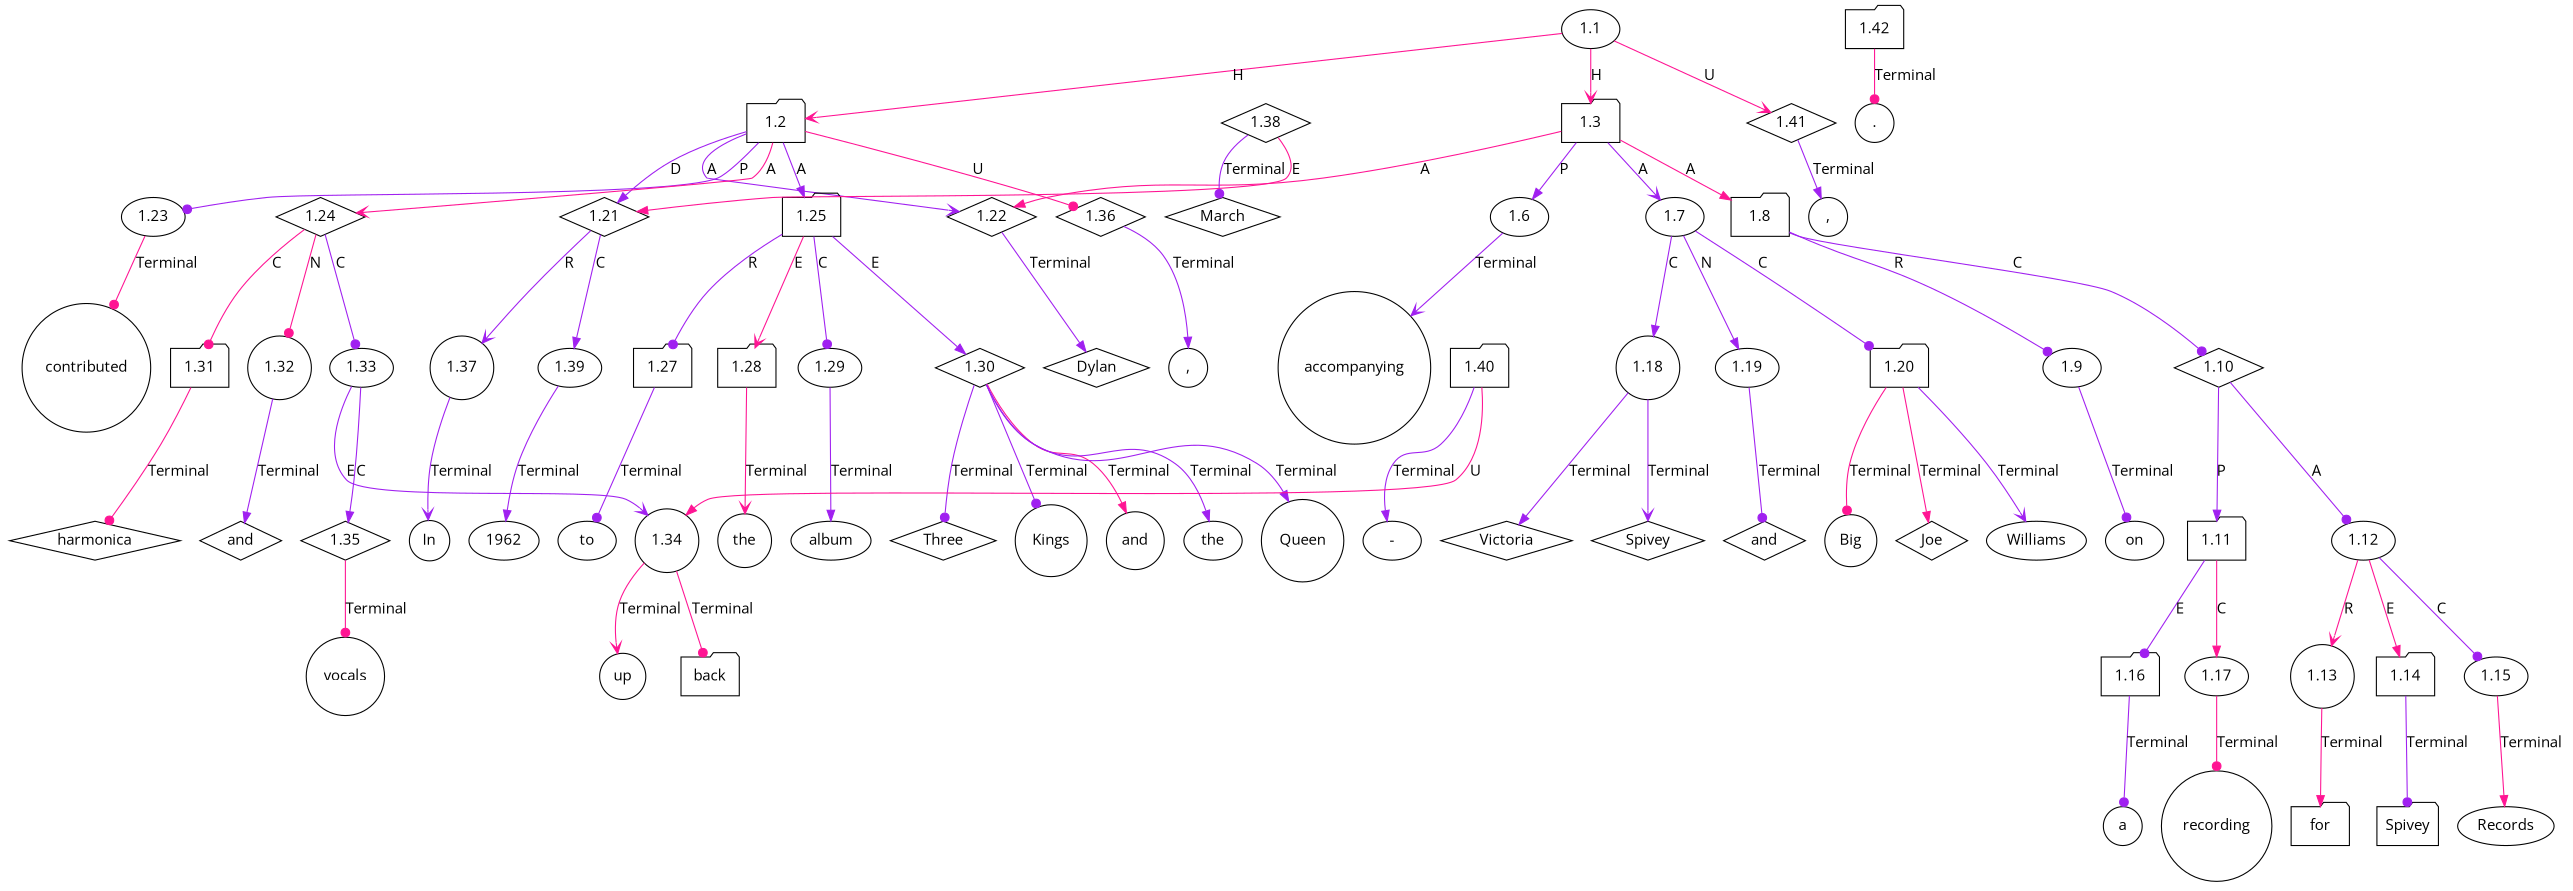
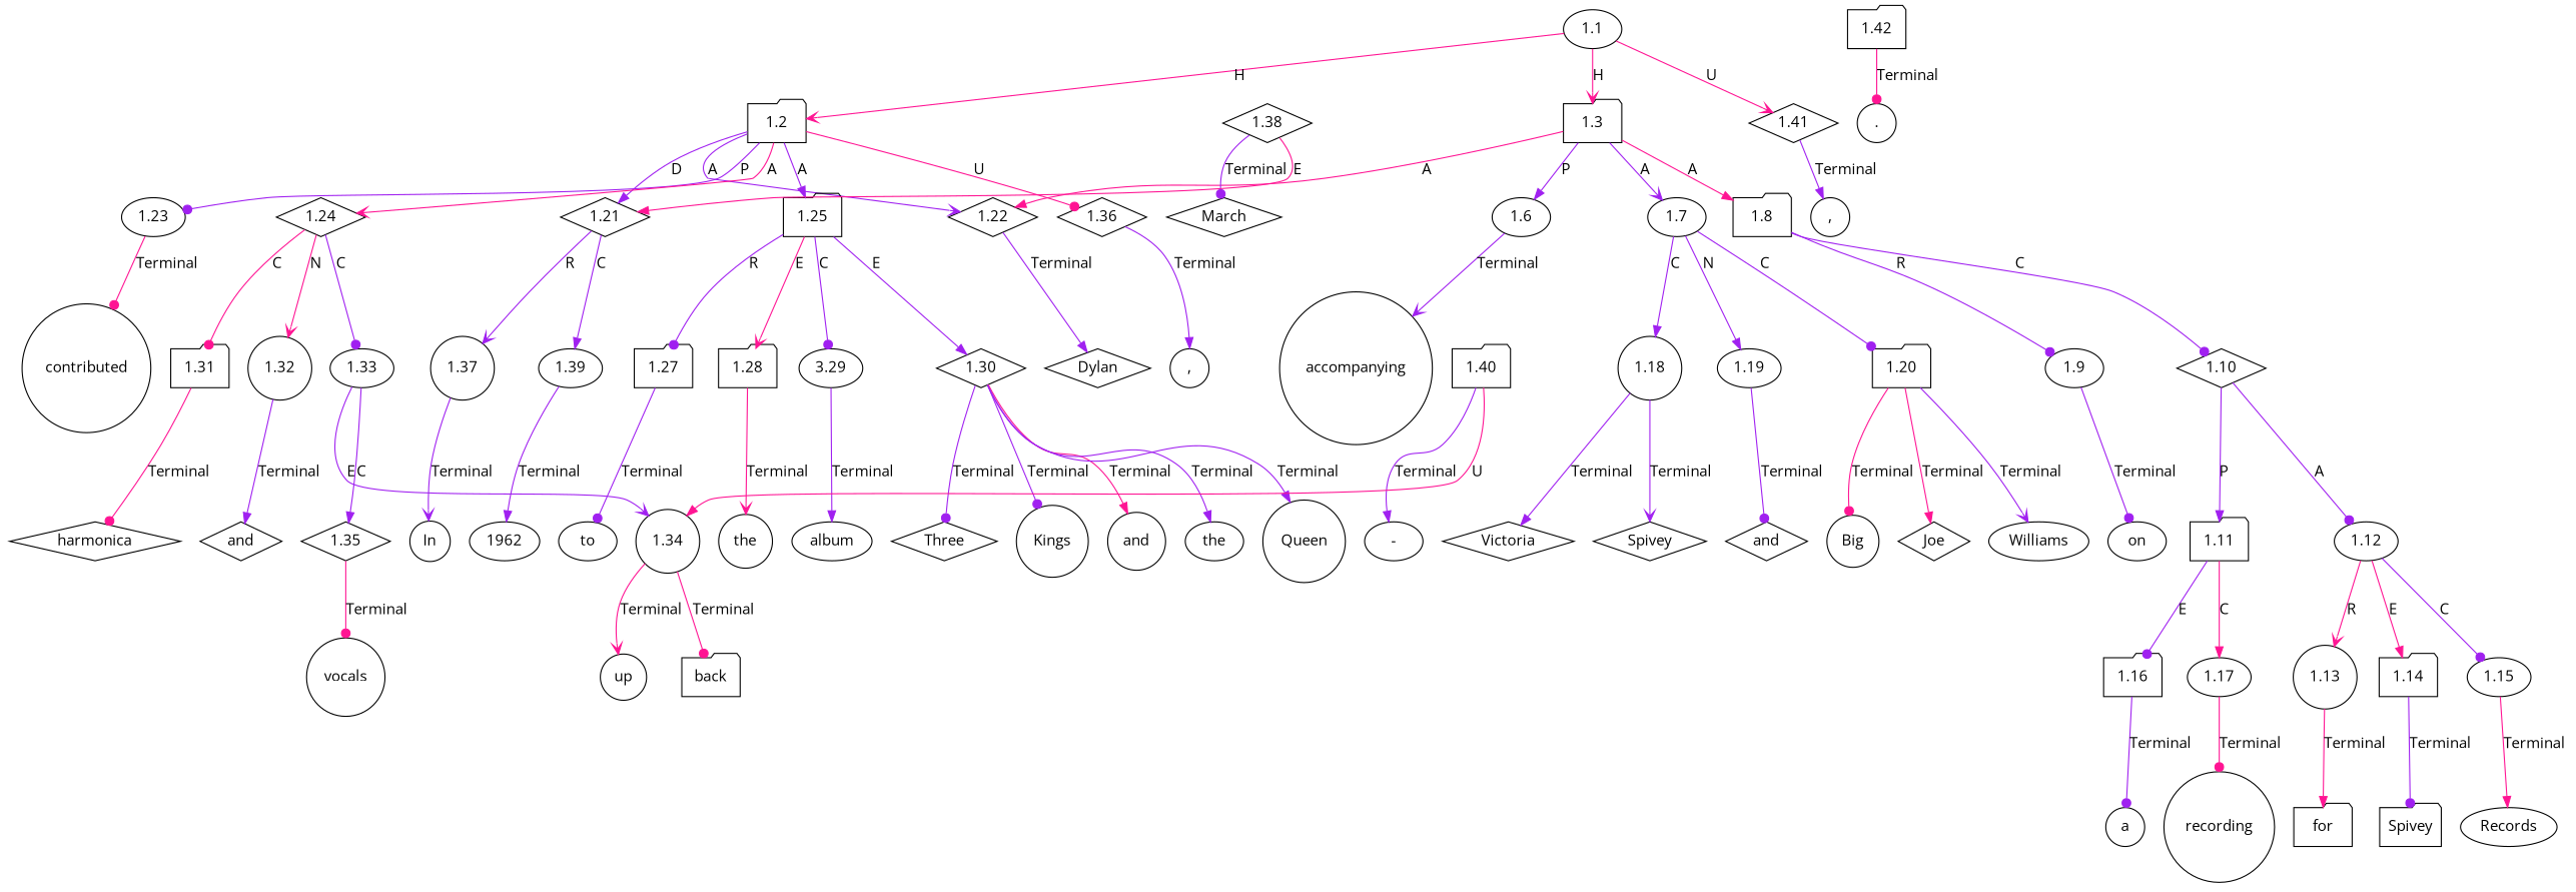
  digraph {
    fontname="Open Sans"
    node [fontname="Open Sans" ordering=out shape=circle]
    edge [arrowhead=normal color=purple fontname="Open Sans" ordering=out]
    n1 [label=In]
    n2 [label="-" shape=ellipse]
    n3 [label=up]
    n4 [label=vocals]
    n5 [label=to shape=ellipse]
    n6 [label=the]
    n7 [label=album shape=ellipse]
    n8 [label=Three shape=diamond]
    n9 [label=Kings]
    n10 [label=and]
    n11 [label=the shape=ellipse]
    n12 [label=March shape=diamond]
    n13 [label=Queen]
    n14 [label=","]
    n15 [label=accompanying]
    n16 [label=Victoria shape=diamond]
    n17 [label=Spivey shape=diamond]
    n18 [label=and shape=diamond]
    n19 [label=Big]
    n20 [label=Joe shape=diamond]
    n21 [label=Williams shape=ellipse]
    n22 [label=on shape=ellipse]
    n23 [label=1962 shape=ellipse]
    n24 [label=a]
    n25 [label=recording]
    n26 [label=for shape=folder]
    n27 [label=Spivey shape=folder]
    n28 [label=Records shape=ellipse]
    n29 [label="."]
    n30 [label=","]
    n31 [label=Dylan shape=diamond]
    n32 [label=contributed]
    n33 [label=harmonica shape=diamond]
    n34 [label=and shape=diamond]
    n35 [label=back shape=folder]
    n36 [label=1.1 shape=ellipse]
    n37 [label=1.2 shape=folder]
    n38 [label=1.3 shape=folder]
    n39 [label=1.41 shape=diamond]
    n40 [label=1.21 shape=diamond]
    n41 [label=1.22 shape=diamond]
    n42 [label=1.23 shape=ellipse]
    n43 [label=1.24 shape=diamond]
    n44 [label=1.25 shape=folder]
    n45 [label=1.36 shape=diamond]
    n46 [label=1.6 shape=ellipse]
    n47 [label=1.7 shape=ellipse]
    n48 [label=1.8 shape=folder]
    n49 [label=1.37]
    n50 [label=1.39 shape=ellipse]
    n51 [label=1.31 shape=folder]
    n52 [label=1.32]
    n53 [label=1.33 shape=ellipse]
    n54 [label=1.27 shape=folder]
    n55 [label=1.28 shape=folder]
-   n56 [label=1.29 shape=ellipse]
+   n56 [label=3.29 shape=ellipse]
    n57 [label=1.30 shape=diamond]
    n58 [label=1.18]
    n59 [label=1.19 shape=ellipse]
    n60 [label=1.20 shape=folder]
    n61 [label=1.9 shape=ellipse]
    n62 [label=1.10 shape=diamond]
    n63 [label=1.11 shape=folder]
    n64 [label=1.12 shape=ellipse]
    n65 [label=1.16 shape=folder]
    n66 [label=1.17 shape=ellipse]
    n67 [label=1.13]
    n68 [label=1.14 shape=folder]
    n69 [label=1.15 shape=ellipse]
    n70 [label=1.42 shape=folder]
    n71 [label=1.38 shape=diamond]
    n72 [label=1.34]
    n73 [label=1.35 shape=diamond]
    n74 [label=1.40 shape=folder]
    n36 -> n37 [arrowhead=vee color=deeppink label=H]
    n36 -> n38 [arrowhead=vee color=deeppink label=H]
    n36 -> n39 [arrowhead=vee color=deeppink label=U]
    n37 -> n40 [label=D]
    n37 -> n41 [arrowhead=vee label=A]
    n37 -> n42 [arrowhead=dot label=P]
    n37 -> n43 [arrowhead=vee color=deeppink label=A]
    n37 -> n44 [label=A]
    n37 -> n45 [arrowhead=dot color=deeppink label=U]
    n38 -> n41 [color=deeppink label=A]
    n38 -> n46 [label=P]
    n38 -> n47 [arrowhead=vee label=A]
    n38 -> n48 [color=deeppink label=A]
    n39 -> n14 [label=Terminal]
    n40 -> n49 [arrowhead=vee label=R]
    n40 -> n50 [label=C]
    n41 -> n31 [label=Terminal]
    n42 -> n32 [arrowhead=dot color=deeppink label=Terminal]
    n43 -> n51 [arrowhead=dot color=deeppink label=C]
-   n43 -> n52 [arrowhead=dot color=deeppink label=N]
+   n43 -> n52 [arrowhead=vee color=deeppink label=N]
    n43 -> n53 [arrowhead=dot label=C]
    n44 -> n54 [arrowhead=dot label=R]
    n44 -> n55 [arrowhead=vee color=deeppink label=E]
    n44 -> n56 [arrowhead=dot label=C]
    n44 -> n57 [label=E]
    n45 -> n30 [label=Terminal]
    n46 -> n15 [arrowhead=vee label=Terminal]
    n47 -> n58 [label=C]
    n47 -> n59 [label=N]
    n47 -> n60 [arrowhead=dot label=C]
    n48 -> n61 [arrowhead=dot label=R]
    n48 -> n62 [arrowhead=dot label=C]
    n49 -> n1 [arrowhead=vee label=Terminal]
    n50 -> n23 [label=Terminal]
    n51 -> n33 [arrowhead=dot color=deeppink label=Terminal]
    n52 -> n34 [label=Terminal]
    n53 -> n72 [arrowhead=vee label=E]
    n53 -> n73 [label=C]
    n54 -> n5 [arrowhead=dot label=Terminal]
    n55 -> n6 [arrowhead=vee color=deeppink label=Terminal]
    n56 -> n7 [label=Terminal]
    n57 -> n8 [arrowhead=dot label=Terminal]
    n57 -> n9 [arrowhead=dot label=Terminal]
    n57 -> n10 [color=deeppink label=Terminal]
    n57 -> n11 [label=Terminal]
    n57 -> n13 [label=Terminal]
    n58 -> n16 [label=Terminal]
    n58 -> n17 [arrowhead=vee label=Terminal]
    n59 -> n18 [arrowhead=dot label=Terminal]
    n60 -> n19 [arrowhead=dot color=deeppink label=Terminal]
    n60 -> n20 [color=deeppink label=Terminal]
    n60 -> n21 [arrowhead=vee label=Terminal]
    n61 -> n22 [arrowhead=dot label=Terminal]
    n62 -> n63 [label=P]
    n62 -> n64 [arrowhead=dot label=A]
    n63 -> n65 [arrowhead=dot label=E]
    n63 -> n66 [color=deeppink label=C]
    n64 -> n67 [arrowhead=vee color=deeppink label=R]
    n64 -> n68 [color=deeppink label=E]
    n64 -> n69 [arrowhead=dot label=C]
    n65 -> n24 [arrowhead=dot label=Terminal]
    n66 -> n25 [arrowhead=dot color=deeppink label=Terminal]
    n67 -> n26 [color=deeppink label=Terminal]
    n68 -> n27 [arrowhead=dot label=Terminal]
    n69 -> n28 [color=deeppink label=Terminal]
    n70 -> n29 [arrowhead=dot color=deeppink label=Terminal]
    n71 -> n12 [arrowhead=dot label=Terminal]
    n71 -> n40 [color=deeppink label=E]
    n72 -> n3 [arrowhead=vee color=deeppink label=Terminal]
    n72 -> n35 [arrowhead=dot color=deeppink label=Terminal]
    n73 -> n4 [arrowhead=dot color=deeppink label=Terminal]
    n74 -> n2 [label=Terminal]
    n74 -> n72 [color=deeppink label=U]
  }
